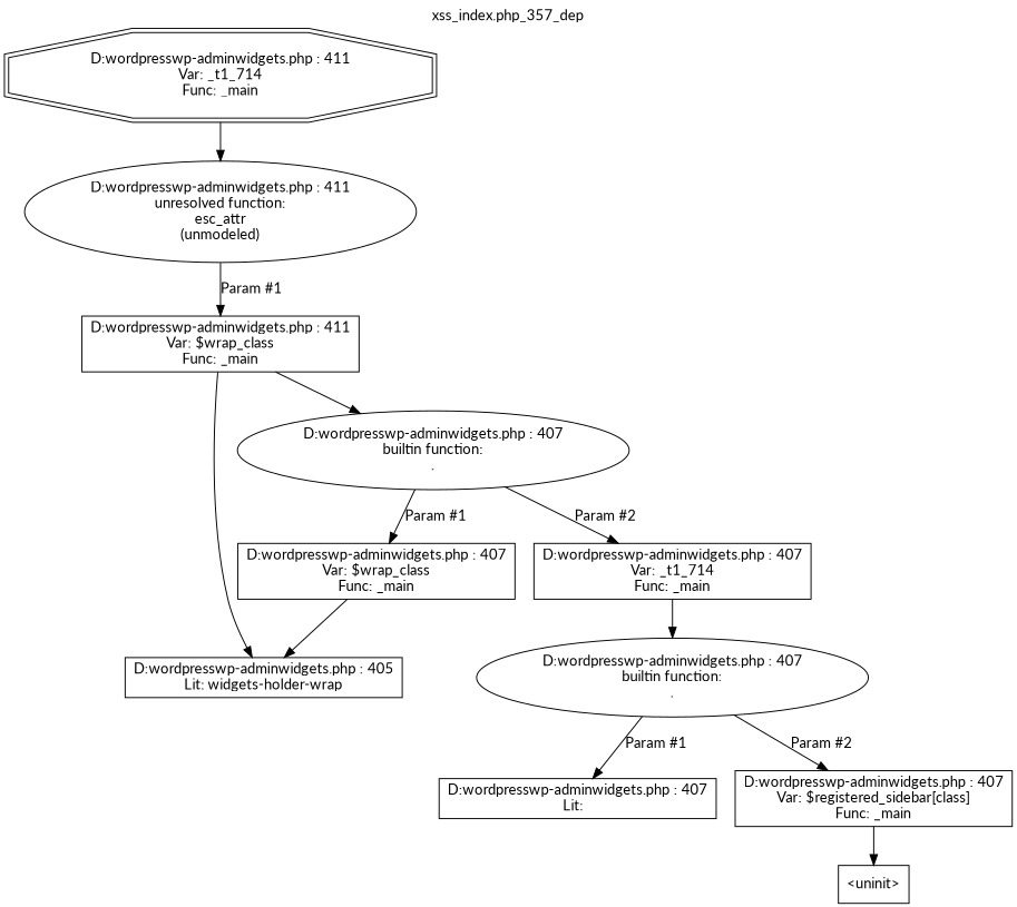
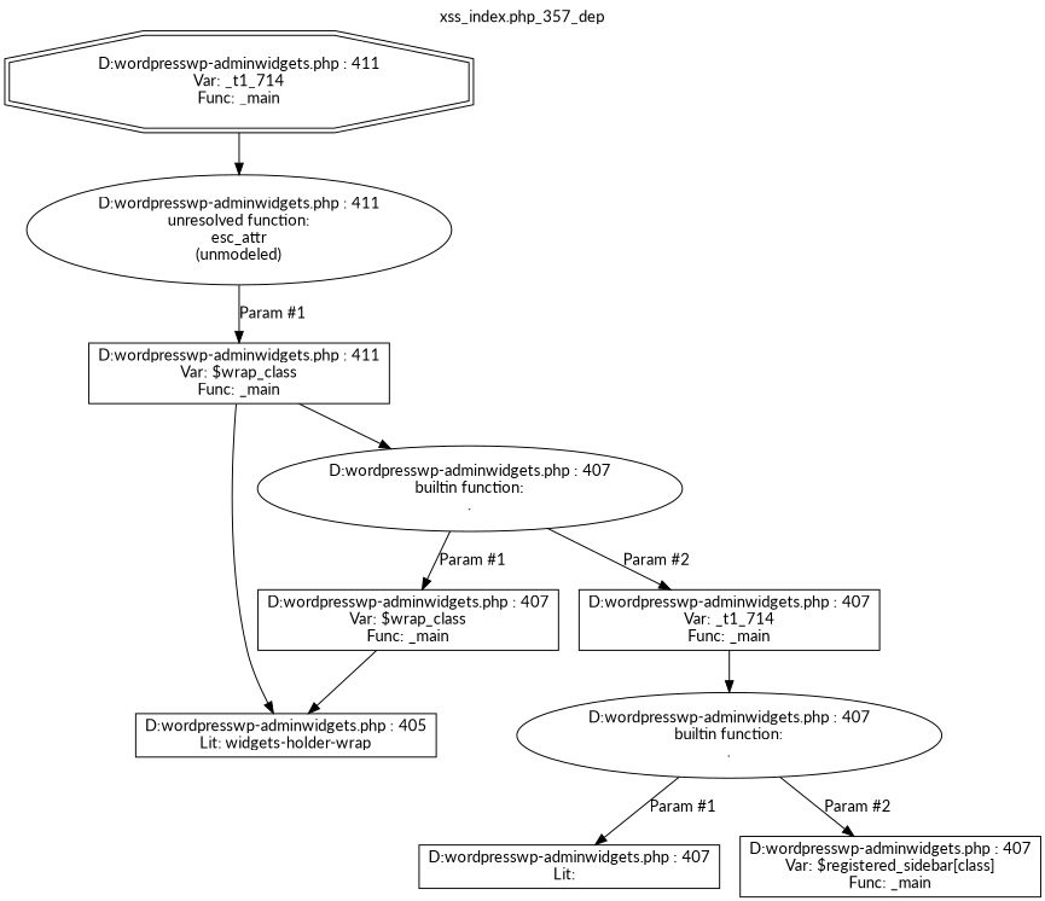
  digraph {
    label="xss_index.php_357_dep"
    labelloc=t
    fontname=Lato
    node [shape=box fontname=Lato]
    edge [fontname=Lato]
    n1 [label="D:\wordpress\wp-admin\widgets.php : 411\nVar: _t1_714\nFunc: _main\n" shape=doubleoctagon]
    n2 [label="D:\wordpress\wp-admin\widgets.php : 411\nunresolved function:\nesc_attr\n(unmodeled)\n" shape=ellipse]
    n3 [label="D:\wordpress\wp-admin\widgets.php : 411\nVar: $wrap_class\nFunc: _main\n"]
    n4 [label="D:\wordpress\wp-admin\widgets.php : 405\nLit: widgets-holder-wrap\n"]
    n5 [label="D:\wordpress\wp-admin\widgets.php : 407\nbuiltin function:\n.\n" shape=ellipse]
    n6 [label="D:\wordpress\wp-admin\widgets.php : 407\nVar: $wrap_class\nFunc: _main\n"]
    n7 [label="D:\wordpress\wp-admin\widgets.php : 407\nVar: _t1_714\nFunc: _main\n"]
    n8 [label="D:\wordpress\wp-admin\widgets.php : 407\nbuiltin function:\n.\n" shape=ellipse]
    n9 [label="D:\wordpress\wp-admin\widgets.php : 407\nLit:  \n"]
    n10 [label="D:\wordpress\wp-admin\widgets.php : 407\nVar: $registered_sidebar[class]\nFunc: _main\n"]
-   n11 [label="<uninit>"]
    n1 -> n2
    n2 -> n3 [label="Param #1"]
    n3 -> n4
    n3 -> n5
    n5 -> n6 [label="Param #1"]
    n5 -> n7 [label="Param #2"]
    n6 -> n4
    n7 -> n8
    n8 -> n9 [label="Param #1"]
    n8 -> n10 [label="Param #2"]
-   n10 -> n11
  }
